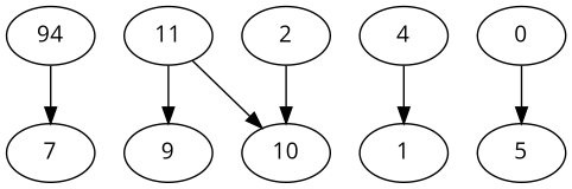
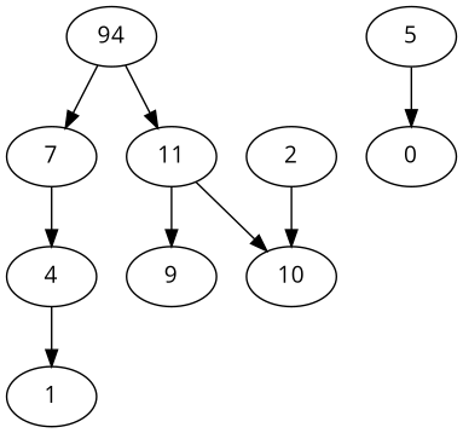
  digraph {
    fontname="Open Sans"
    node [fontname="Open Sans"]
    edge [fontname="Open Sans"]
    n1 [label=94]
    7
    11
    4
    9
    10
    1
    5
    0
    2
    n1 -> 7
+   n1 -> 11
+   7 -> 4
    11 -> 9
    11 -> 10
    4 -> 1
-   0 -> 5
+   5 -> 0
    2 -> 10
  }
